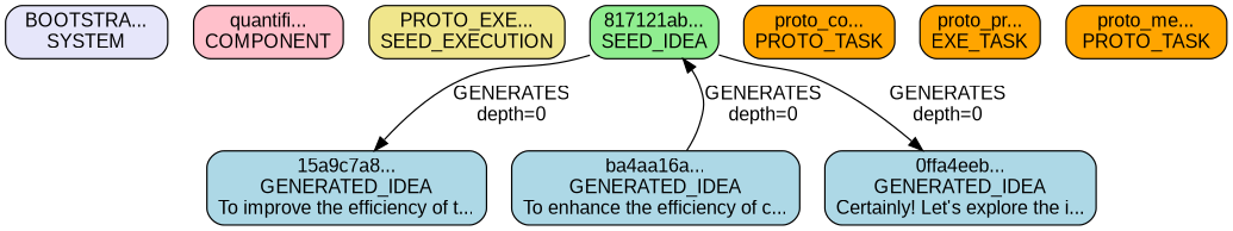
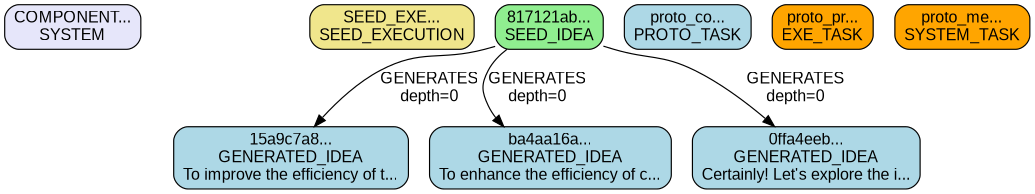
  digraph {
    fontname="Liberation Sans"
    rankdir=TB
    node [fillcolor=lightblue fontname="Liberation Sans" shape=box style="rounded,filled"]
    edge [fontname="Liberation Sans"]
-   n1 [fillcolor=lavender label="BOOTSTRA...\nSYSTEM"]
-   n2 [fillcolor=pink label="quantifi...\nCOMPONENT"]
-   n3 [fillcolor=khaki label="PROTO_EXE...\nSEED_EXECUTION"]
+   n1 [fillcolor=lavender label="COMPONENT...\nSYSTEM"]
+   n3 [fillcolor=khaki label="SEED_EXE...\nSEED_EXECUTION"]
    n4 [fillcolor=lightgreen label="817121ab...\nSEED_IDEA"]
    n5 [label="15a9c7a8...\nGENERATED_IDEA\nTo improve the efficiency of t..."]
    n6 [label="ba4aa16a...\nGENERATED_IDEA\nTo enhance the efficiency of c..."]
    n7 [label="0ffa4eeb...\nGENERATED_IDEA\nCertainly! Let's explore the i..."]
-   n8 [fillcolor=orange label="proto_co...\nPROTO_TASK"]
+   n8 [label="proto_co...\nPROTO_TASK"]
    n9 [fillcolor=orange label="proto_pr...\nEXE_TASK"]
-   n10 [fillcolor=orange label="proto_me...\nPROTO_TASK"]
+   n10 [fillcolor=orange label="proto_me...\nSYSTEM_TASK"]
    n4 -> n5 [label="GENERATES\ndepth=0"]
-   n6 -> n4 [label="GENERATES\ndepth=0"]
+   n4 -> n6 [label="GENERATES\ndepth=0"]
    n4 -> n7 [label="GENERATES\ndepth=0"]
  }
